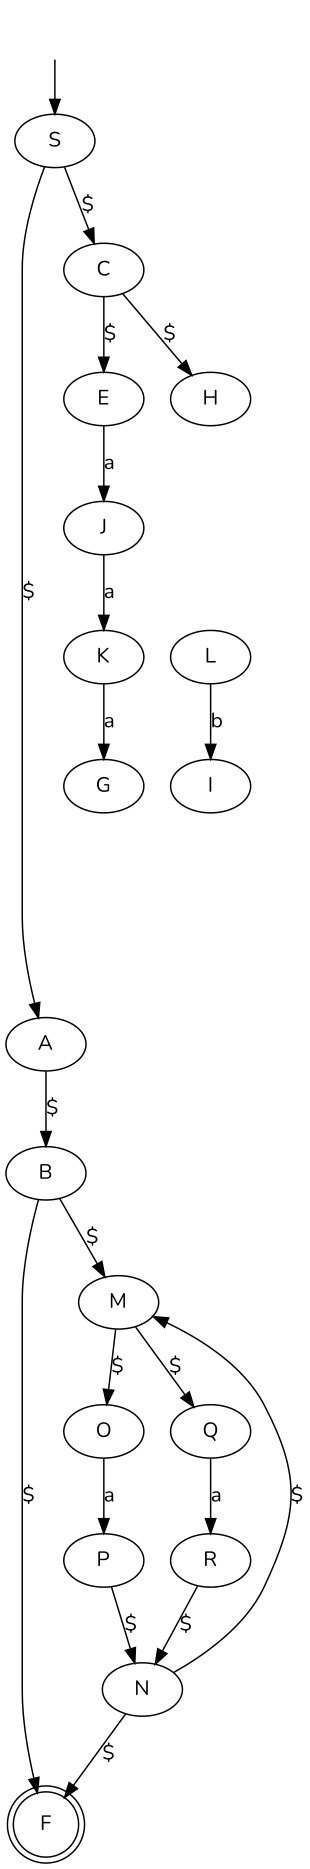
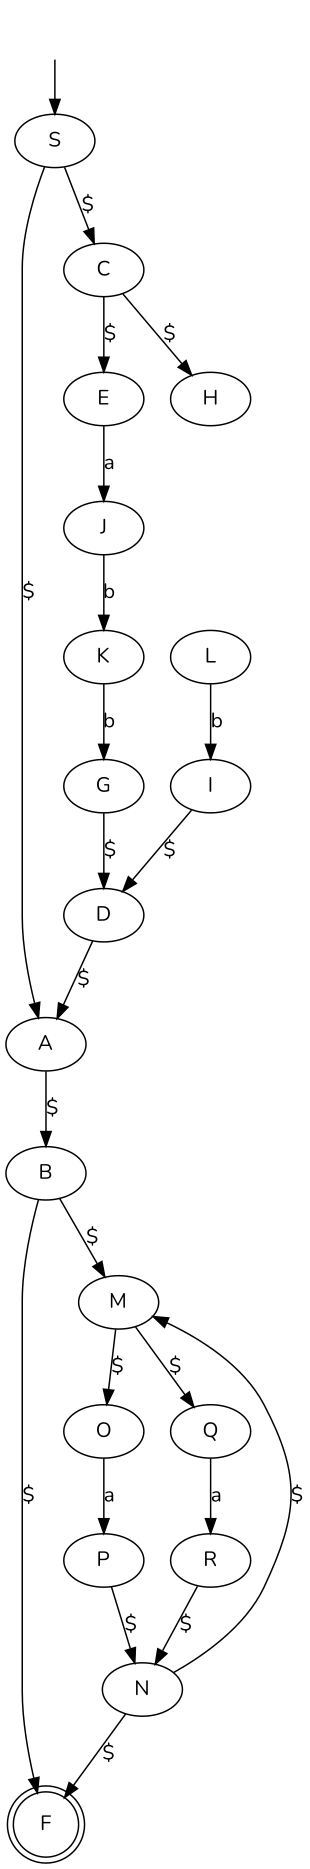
  digraph {
    fontname=Nunito
    node [fontname=Nunito]
    edge [fontname=Nunito weight="$"]
    "" [shape=none]
    S
    A
    C
    F [shape=doublecircle]
    B
    E
    H
    M
    O
    Q
    P
    R
    J
    K
    L
    I
+   D
    G
    N
    "" -> S [weight=""]
    S -> A [label="$"]
    S -> C [label="$"]
    A -> B [label="$"]
    C -> E [label="$"]
    C -> H [label="$"]
    B -> F [label="$"]
    B -> M [label="$"]
    E -> J [label=a weight=b]
    M -> O [label="$"]
    M -> Q [label="$"]
    O -> P [label=a weight=a]
    Q -> R [label=a weight=b]
    P -> N [label="$"]
    R -> N [label="$"]
-   J -> K [label=a weight=a]
-   K -> G [label=a weight=a]
+   J -> K [label=b weight=a]
+   K -> G [label=b weight=a]
    L -> I [label=b weight=b]
+   I -> D [label="$"]
+   D -> A [label="$"]
+   G -> D [label="$"]
    N -> F [label="$"]
    N -> M [label="$"]
  }
